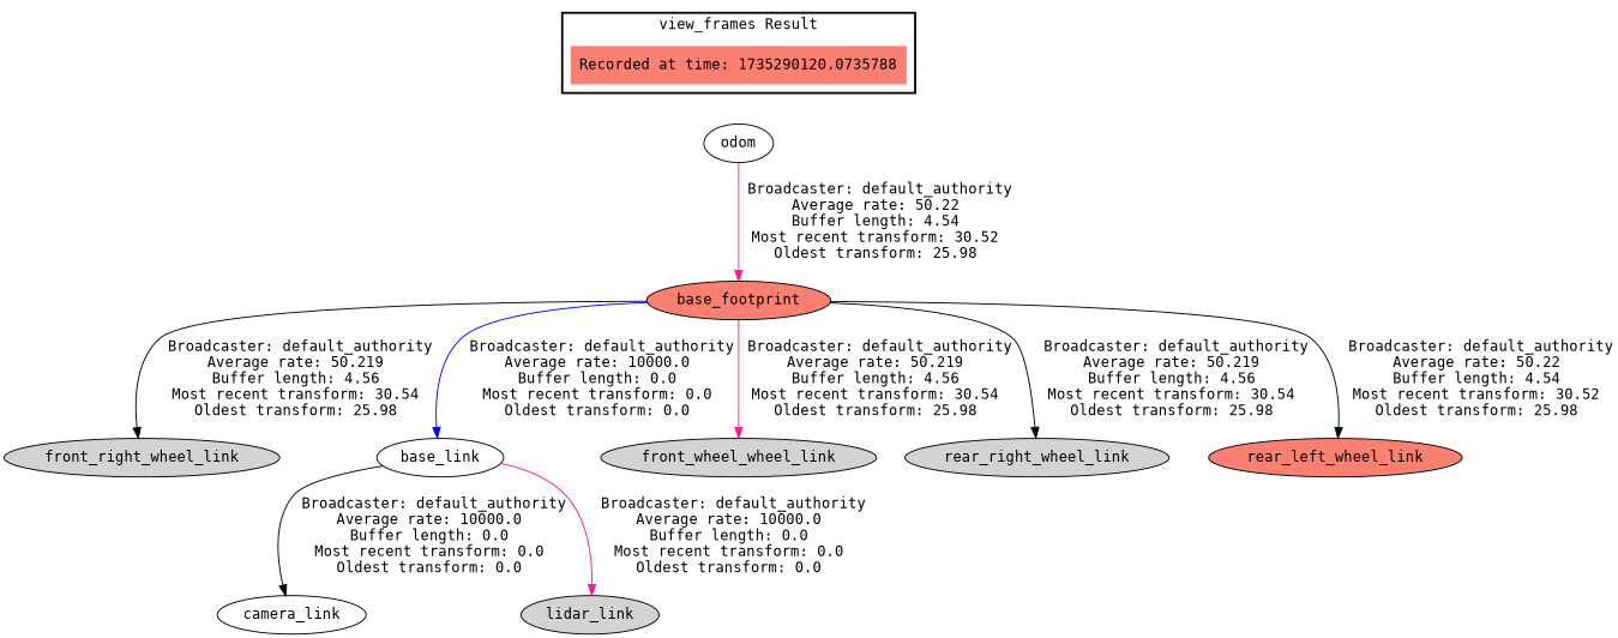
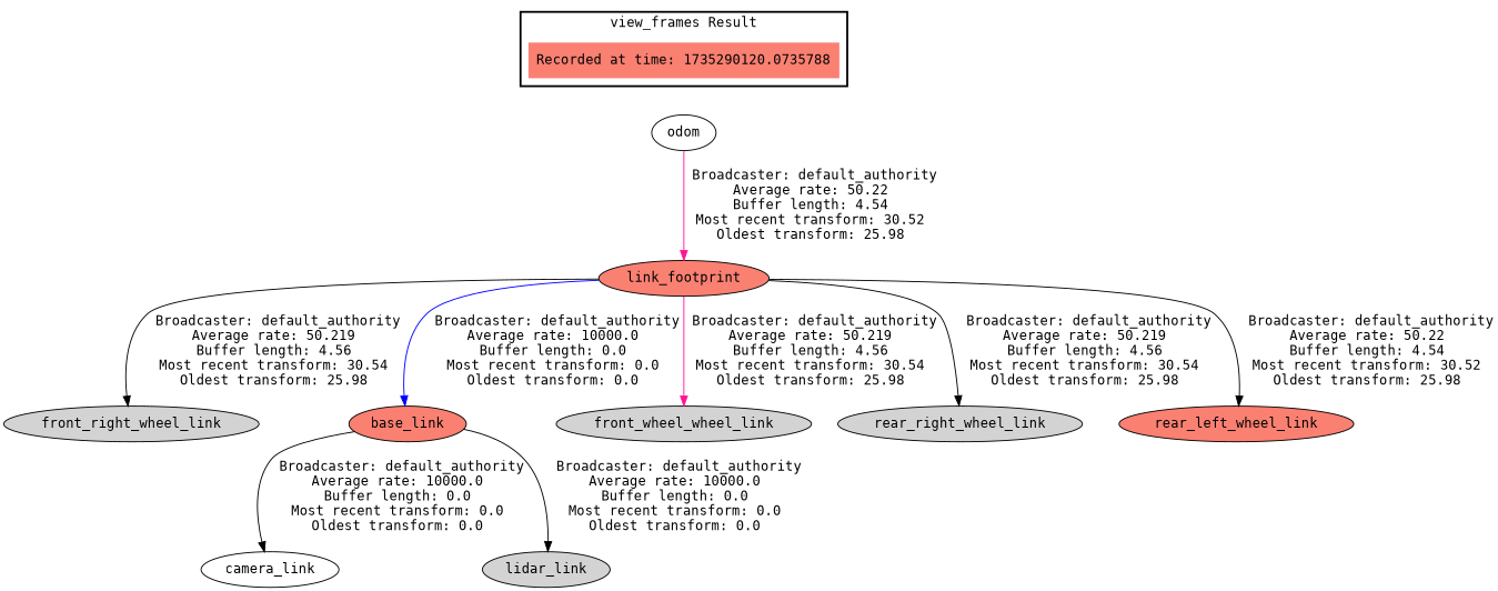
  digraph {
    fontname="DejaVu Sans Mono"
    node [fillcolor=salmon fontname="DejaVu Sans Mono" style=filled]
    edge [fontname="DejaVu Sans Mono" color=black]
    "Recorded at time: 1735290120.0735788" [shape=plaintext]
    odom [fillcolor=white]
-   base_footprint
+   base_footprint [label=link_footprint]
    front_right_wheel_link [fillcolor=lightgrey]
-   base_link [fillcolor=white]
+   base_link
    n6 [fillcolor=lightgrey label=front_wheel_wheel_link]
    rear_right_wheel_link [fillcolor=lightgrey]
    rear_left_wheel_link
    camera_link [fillcolor=white]
    lidar_link [fillcolor=lightgrey]
    subgraph cluster_1 {
      color=black
      label="view_frames Result"
      style=bold
      "Recorded at time: 1735290120.0735788"
    }
    "Recorded at time: 1735290120.0735788" -> odom [style=invis color=""]
    odom -> base_footprint [color=deeppink label=" Broadcaster: default_authority\nAverage rate: 50.22\nBuffer length: 4.54\nMost recent transform: 30.52\nOldest transform: 25.98\n"]
    base_footprint -> front_right_wheel_link [label=" Broadcaster: default_authority\nAverage rate: 50.219\nBuffer length: 4.56\nMost recent transform: 30.54\nOldest transform: 25.98\n"]
    base_footprint -> base_link [color=blue label=" Broadcaster: default_authority\nAverage rate: 10000.0\nBuffer length: 0.0\nMost recent transform: 0.0\nOldest transform: 0.0\n"]
    base_footprint -> n6 [color=deeppink label=" Broadcaster: default_authority\nAverage rate: 50.219\nBuffer length: 4.56\nMost recent transform: 30.54\nOldest transform: 25.98\n"]
    base_footprint -> rear_right_wheel_link [label=" Broadcaster: default_authority\nAverage rate: 50.219\nBuffer length: 4.56\nMost recent transform: 30.54\nOldest transform: 25.98\n"]
    base_footprint -> rear_left_wheel_link [label=" Broadcaster: default_authority\nAverage rate: 50.22\nBuffer length: 4.54\nMost recent transform: 30.52\nOldest transform: 25.98\n"]
    base_link -> camera_link [label=" Broadcaster: default_authority\nAverage rate: 10000.0\nBuffer length: 0.0\nMost recent transform: 0.0\nOldest transform: 0.0\n"]
-   base_link -> lidar_link [color=deeppink label=" Broadcaster: default_authority\nAverage rate: 10000.0\nBuffer length: 0.0\nMost recent transform: 0.0\nOldest transform: 0.0\n"]
+   base_link -> lidar_link [label=" Broadcaster: default_authority\nAverage rate: 10000.0\nBuffer length: 0.0\nMost recent transform: 0.0\nOldest transform: 0.0\n"]
  }
